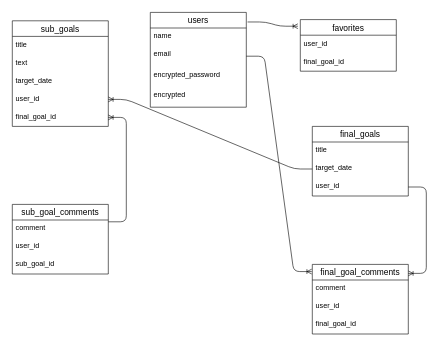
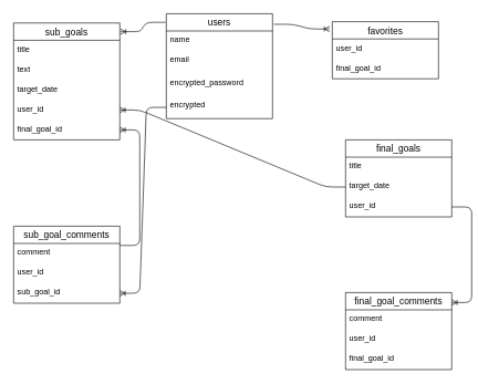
  <mxCell id="0" />
  <mxCell id="1" parent="0" />
  <mxCell id="2" value="users" style="swimlane;fontStyle=0;childLayout=stackLayout;horizontal=1;startSize=26;horizontalStack=0;resizeParent=1;resizeParentMax=0;resizeLast=0;collapsible=1;marginBottom=0;align=center;fontSize=14;" parent="1" vertex="1"><mxGeometry x="250" y="20" width="160" height="158" as="geometry" /></mxCell>
  <mxCell id="3" value="name" style="text;strokeColor=none;fillColor=none;spacingLeft=4;spacingRight=4;overflow=hidden;rotatable=0;points=[[0,0.5],[1,0.5]];portConstraint=eastwest;fontSize=12;" parent="2" vertex="1"><mxGeometry y="26" width="160" height="30" as="geometry" /></mxCell>
  <mxCell id="4" value="email" style="text;strokeColor=none;fillColor=none;spacingLeft=4;spacingRight=4;overflow=hidden;rotatable=0;points=[[0,0.5],[1,0.5]];portConstraint=eastwest;fontSize=12;" parent="2" vertex="1"><mxGeometry y="56" width="160" height="34" as="geometry" /></mxCell>
  <mxCell id="5" value="encrypted_password" style="text;strokeColor=none;fillColor=none;spacingLeft=4;spacingRight=4;overflow=hidden;rotatable=0;points=[[0,0.5],[1,0.5]];portConstraint=eastwest;fontSize=12;" parent="2" vertex="1"><mxGeometry y="90" width="160" height="34" as="geometry" /></mxCell>
  <mxCell id="6" value="encrypted" style="text;strokeColor=none;fillColor=none;spacingLeft=4;spacingRight=4;overflow=hidden;rotatable=0;points=[[0,0.5],[1,0.5]];portConstraint=eastwest;fontSize=12;" parent="2" vertex="1"><mxGeometry y="124" width="160" height="34" as="geometry" /></mxCell>
  <mxCell id="7" value="final_goals" style="swimlane;fontStyle=0;childLayout=stackLayout;horizontal=1;startSize=26;horizontalStack=0;resizeParent=1;resizeParentMax=0;resizeLast=0;collapsible=1;marginBottom=0;align=center;fontSize=14;" parent="1" vertex="1"><mxGeometry x="520" y="210" width="160" height="116" as="geometry" /></mxCell>
  <mxCell id="8" value="title" style="text;strokeColor=none;fillColor=none;spacingLeft=4;spacingRight=4;overflow=hidden;rotatable=0;points=[[0,0.5],[1,0.5]];portConstraint=eastwest;fontSize=12;" parent="7" vertex="1"><mxGeometry y="26" width="160" height="30" as="geometry" /></mxCell>
  <mxCell id="9" value="target_date" style="text;strokeColor=none;fillColor=none;spacingLeft=4;spacingRight=4;overflow=hidden;rotatable=0;points=[[0,0.5],[1,0.5]];portConstraint=eastwest;fontSize=12;" parent="7" vertex="1"><mxGeometry y="56" width="160" height="30" as="geometry" /></mxCell>
  <mxCell id="10" value="user_id" style="text;strokeColor=none;fillColor=none;spacingLeft=4;spacingRight=4;overflow=hidden;rotatable=0;points=[[0,0.5],[1,0.5]];portConstraint=eastwest;fontSize=12;" parent="7" vertex="1"><mxGeometry y="86" width="160" height="30" as="geometry" /></mxCell>
  <mxCell id="11" value="sub_goals" style="swimlane;fontStyle=0;childLayout=stackLayout;horizontal=1;startSize=26;horizontalStack=0;resizeParent=1;resizeParentMax=0;resizeLast=0;collapsible=1;marginBottom=0;align=center;fontSize=14;" vertex="1" parent="1"><mxGeometry x="20" y="34" width="160" height="176" as="geometry" /></mxCell>
  <mxCell id="12" value="title" style="text;strokeColor=none;fillColor=none;spacingLeft=4;spacingRight=4;overflow=hidden;rotatable=0;points=[[0,0.5],[1,0.5]];portConstraint=eastwest;fontSize=12;" vertex="1" parent="11"><mxGeometry y="26" width="160" height="30" as="geometry" /></mxCell>
  <mxCell id="13" value="text" style="text;strokeColor=none;fillColor=none;spacingLeft=4;spacingRight=4;overflow=hidden;rotatable=0;points=[[0,0.5],[1,0.5]];portConstraint=eastwest;fontSize=12;" vertex="1" parent="11"><mxGeometry y="56" width="160" height="30" as="geometry" /></mxCell>
  <mxCell id="14" value="target_date" style="text;strokeColor=none;fillColor=none;spacingLeft=4;spacingRight=4;overflow=hidden;rotatable=0;points=[[0,0.5],[1,0.5]];portConstraint=eastwest;fontSize=12;" vertex="1" parent="11"><mxGeometry y="86" width="160" height="30" as="geometry" /></mxCell>
  <mxCell id="15" value="user_id" style="text;strokeColor=none;fillColor=none;spacingLeft=4;spacingRight=4;overflow=hidden;rotatable=0;points=[[0,0.5],[1,0.5]];portConstraint=eastwest;fontSize=12;" vertex="1" parent="11"><mxGeometry y="116" width="160" height="30" as="geometry" /></mxCell>
  <mxCell id="16" value="final_goal_id" style="text;strokeColor=none;fillColor=none;spacingLeft=4;spacingRight=4;overflow=hidden;rotatable=0;points=[[0,0.5],[1,0.5]];portConstraint=eastwest;fontSize=12;" vertex="1" parent="11"><mxGeometry y="146" width="160" height="30" as="geometry" /></mxCell>
  <mxCell id="17" value="final_goal_comments" style="swimlane;fontStyle=0;childLayout=stackLayout;horizontal=1;startSize=26;horizontalStack=0;resizeParent=1;resizeParentMax=0;resizeLast=0;collapsible=1;marginBottom=0;align=center;fontSize=14;" vertex="1" parent="1"><mxGeometry x="520" y="440" width="160" height="116" as="geometry" /></mxCell>
  <mxCell id="18" value="comment" style="text;strokeColor=none;fillColor=none;spacingLeft=4;spacingRight=4;overflow=hidden;rotatable=0;points=[[0,0.5],[1,0.5]];portConstraint=eastwest;fontSize=12;" vertex="1" parent="17"><mxGeometry y="26" width="160" height="30" as="geometry" /></mxCell>
  <mxCell id="19" value="user_id" style="text;strokeColor=none;fillColor=none;spacingLeft=4;spacingRight=4;overflow=hidden;rotatable=0;points=[[0,0.5],[1,0.5]];portConstraint=eastwest;fontSize=12;" vertex="1" parent="17"><mxGeometry y="56" width="160" height="30" as="geometry" /></mxCell>
  <mxCell id="20" value="final_goal_id" style="text;strokeColor=none;fillColor=none;spacingLeft=4;spacingRight=4;overflow=hidden;rotatable=0;points=[[0,0.5],[1,0.5]];portConstraint=eastwest;fontSize=12;" vertex="1" parent="17"><mxGeometry y="86" width="160" height="30" as="geometry" /></mxCell>
  <mxCell id="21" value="sub_goal_comments" style="swimlane;fontStyle=0;childLayout=stackLayout;horizontal=1;startSize=26;horizontalStack=0;resizeParent=1;resizeParentMax=0;resizeLast=0;collapsible=1;marginBottom=0;align=center;fontSize=14;" vertex="1" parent="1"><mxGeometry x="20" y="340" width="160" height="116" as="geometry" /></mxCell>
  <mxCell id="22" value="comment" style="text;strokeColor=none;fillColor=none;spacingLeft=4;spacingRight=4;overflow=hidden;rotatable=0;points=[[0,0.5],[1,0.5]];portConstraint=eastwest;fontSize=12;" vertex="1" parent="21"><mxGeometry y="26" width="160" height="30" as="geometry" /></mxCell>
  <mxCell id="23" value="user_id" style="text;strokeColor=none;fillColor=none;spacingLeft=4;spacingRight=4;overflow=hidden;rotatable=0;points=[[0,0.5],[1,0.5]];portConstraint=eastwest;fontSize=12;" vertex="1" parent="21"><mxGeometry y="56" width="160" height="30" as="geometry" /></mxCell>
  <mxCell id="24" value="sub_goal_id" style="text;strokeColor=none;fillColor=none;spacingLeft=4;spacingRight=4;overflow=hidden;rotatable=0;points=[[0,0.5],[1,0.5]];portConstraint=eastwest;fontSize=12;" vertex="1" parent="21"><mxGeometry y="86" width="160" height="30" as="geometry" /></mxCell>
  <mxCell id="25" value="favorites" style="swimlane;fontStyle=0;childLayout=stackLayout;horizontal=1;startSize=26;horizontalStack=0;resizeParent=1;resizeParentMax=0;resizeLast=0;collapsible=1;marginBottom=0;align=center;fontSize=14;" vertex="1" parent="1"><mxGeometry x="500" y="32" width="160" height="86" as="geometry" /></mxCell>
  <mxCell id="26" value="user_id" style="text;strokeColor=none;fillColor=none;spacingLeft=4;spacingRight=4;overflow=hidden;rotatable=0;points=[[0,0.5],[1,0.5]];portConstraint=eastwest;fontSize=12;" vertex="1" parent="25"><mxGeometry y="26" width="160" height="30" as="geometry" /></mxCell>
  <mxCell id="27" value="final_goal_id" style="text;strokeColor=none;fillColor=none;spacingLeft=4;spacingRight=4;overflow=hidden;rotatable=0;points=[[0,0.5],[1,0.5]];portConstraint=eastwest;fontSize=12;" vertex="1" parent="25"><mxGeometry y="56" width="160" height="30" as="geometry" /></mxCell>
  <mxCell id="28" value="" style="edgeStyle=entityRelationEdgeStyle;fontSize=12;html=1;endArrow=ERoneToMany;exitX=1.013;exitY=0.101;exitDx=0;exitDy=0;exitPerimeter=0;entryX=-0.025;entryY=0.128;entryDx=0;entryDy=0;entryPerimeter=0;" edge="1" parent="1" source="2" target="25"><mxGeometry width="100" height="100" relative="1" as="geometry"><mxPoint x="310" y="380" as="sourcePoint" /><mxPoint x="490" y="70" as="targetPoint" /></mxGeometry></mxCell>
- <mxCell id="29" value="" style="edgeStyle=entityRelationEdgeStyle;fontSize=12;html=1;endArrow=ERoneToMany;exitX=1;exitY=0.5;exitDx=0;exitDy=0;entryX=-0.006;entryY=0.103;entryDx=0;entryDy=0;entryPerimeter=0;" edge="1" parent="1" source="4" target="17"><mxGeometry width="100" height="100" relative="1" as="geometry"><mxPoint x="310" y="380" as="sourcePoint" /><mxPoint x="410" y="280" as="targetPoint" /></mxGeometry></mxCell>
+ <mxCell id="30" value="" style="edgeStyle=entityRelationEdgeStyle;fontSize=12;html=1;endArrow=ERoneToMany;entryX=1.006;entryY=0.074;entryDx=0;entryDy=0;entryPerimeter=0;exitX=-0.006;exitY=0.082;exitDx=0;exitDy=0;exitPerimeter=0;" edge="1" parent="1" source="2" target="11"><mxGeometry width="100" height="100" relative="1" as="geometry"><mxPoint x="310" y="380" as="sourcePoint" /><mxPoint x="410" y="280" as="targetPoint" /></mxGeometry></mxCell>
+ <mxCell id="31" value="" style="edgeStyle=entityRelationEdgeStyle;fontSize=12;html=1;endArrow=ERoneToMany;exitX=0;exitY=0.5;exitDx=0;exitDy=0;entryX=1;entryY=0.5;entryDx=0;entryDy=0;" edge="1" parent="1" source="6" target="24"><mxGeometry width="100" height="100" relative="1" as="geometry"><mxPoint x="310" y="380" as="sourcePoint" /><mxPoint x="410" y="280" as="targetPoint" /></mxGeometry></mxCell>
  <mxCell id="32" value="" style="edgeStyle=entityRelationEdgeStyle;fontSize=12;html=1;endArrow=ERoneToMany;entryX=1;entryY=0.129;entryDx=0;entryDy=0;entryPerimeter=0;exitX=1;exitY=0.5;exitDx=0;exitDy=0;" edge="1" parent="1" source="10" target="17"><mxGeometry width="100" height="100" relative="1" as="geometry"><mxPoint x="680" y="457" as="sourcePoint" /><mxPoint x="410" y="280" as="targetPoint" /></mxGeometry></mxCell>
  <mxCell id="33" value="" style="edgeStyle=entityRelationEdgeStyle;fontSize=12;html=1;endArrow=ERoneToMany;entryX=1;entryY=0.5;entryDx=0;entryDy=0;exitX=1;exitY=0.25;exitDx=0;exitDy=0;" edge="1" parent="1" source="21" target="16"><mxGeometry width="100" height="100" relative="1" as="geometry"><mxPoint x="190" y="520" as="sourcePoint" /><mxPoint x="290" y="420" as="targetPoint" /></mxGeometry></mxCell>
  <mxCell id="34" value="" style="edgeStyle=entityRelationEdgeStyle;fontSize=12;html=1;endArrow=ERoneToMany;entryX=1;entryY=0.5;entryDx=0;entryDy=0;exitX=0;exitY=0.5;exitDx=0;exitDy=0;" edge="1" parent="1" source="9" target="15"><mxGeometry width="100" height="100" relative="1" as="geometry"><mxPoint x="290" y="380" as="sourcePoint" /><mxPoint x="390" y="280" as="targetPoint" /></mxGeometry></mxCell>
